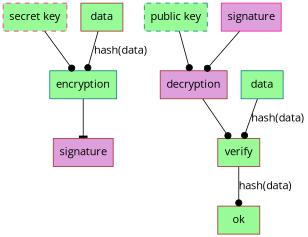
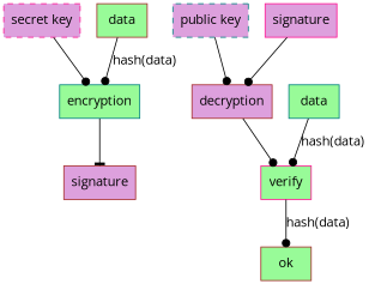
  digraph {
    fontname="Open Sans"
    node [color=brown fillcolor=palegreen fontname="Open Sans" shape=box style=filled]
    edge [arrowhead=dot fontname="Open Sans"]
-   n1 [color=deeppink label="secret key" style="dashed,filled"]
+   n1 [color=deeppink fillcolor=plum label="secret key" style="dashed,filled"]
    encryption [color=teal]
    n3 [fillcolor=plum label=signature]
-   n4 [color=teal label="public key" style="dashed,filled"]
+   n4 [color=teal fillcolor=plum label="public key" style="dashed,filled"]
    decryption [fillcolor=plum]
-   verify
+   verify [color=deeppink]
    n7 [color=deeppink fillcolor=plum label=signature]
    n8 [label=data]
    n9 [color=teal label=data]
    ok
    n1 -> encryption
    encryption -> n3 [arrowhead=tee]
    n4 -> decryption
    decryption -> verify
    verify -> ok [label="hash(data)"]
    n7 -> decryption
    n8 -> encryption [label="hash(data)"]
    n9 -> verify [label="hash(data)"]
  }
